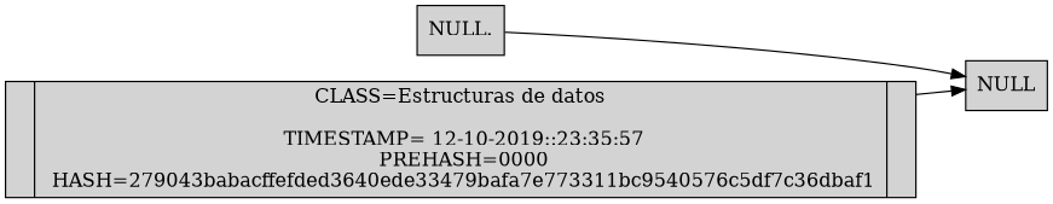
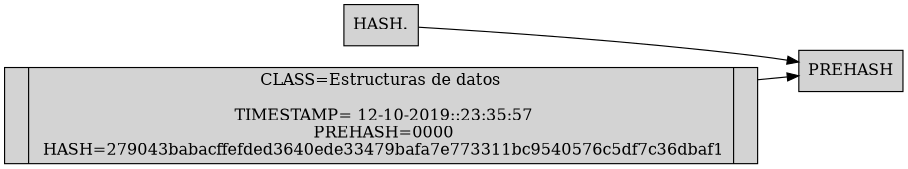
  digraph {
    rankdir=LR
    node [shape=box style=filled]
-   "NULL."
-   NULL
+   "NULL." [label="HASH."]
+   NULL [label=PREHASH]
    n3 [dir=back label="{| CLASS=Estructuras de datos\n\n TIMESTAMP= 12-10-2019::23:35:57\n PREHASH=0000\n HASH=279043babacffefded3640ede33479bafa7e773311bc9540576c5df7c36dbaf1| }" shape=record]
    "NULL." -> NULL
    n3 -> NULL
  }
